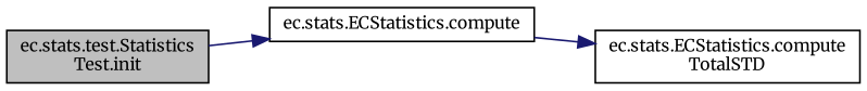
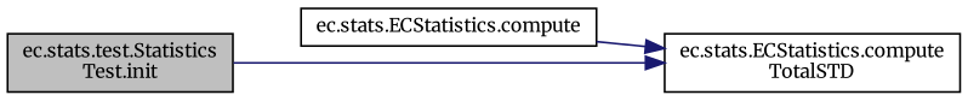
  digraph {
    fontname=Merriweather
    rankdir=LR
    node [color=black fillcolor=white fontname=Merriweather fontsize=10 shape=record style=filled]
    edge [color=midnightblue fontname=Merriweather fontsize=10 labelfontname=Helvetica labelfontsize=10 style=solid]
    n1 [fillcolor=grey75 fontcolor=black height=0.2 label="ec.stats.test.Statistics\lTest.init" width=0.4]
    n2 [height=0.2 label="ec.stats.ECStatistics.compute" width=0.4]
    n3 [height=0.2 label="ec.stats.ECStatistics.compute\lTotalSTD" width=0.4]
-   n1 -> n2
+   n1 -> n3
    n2 -> n3
  }
